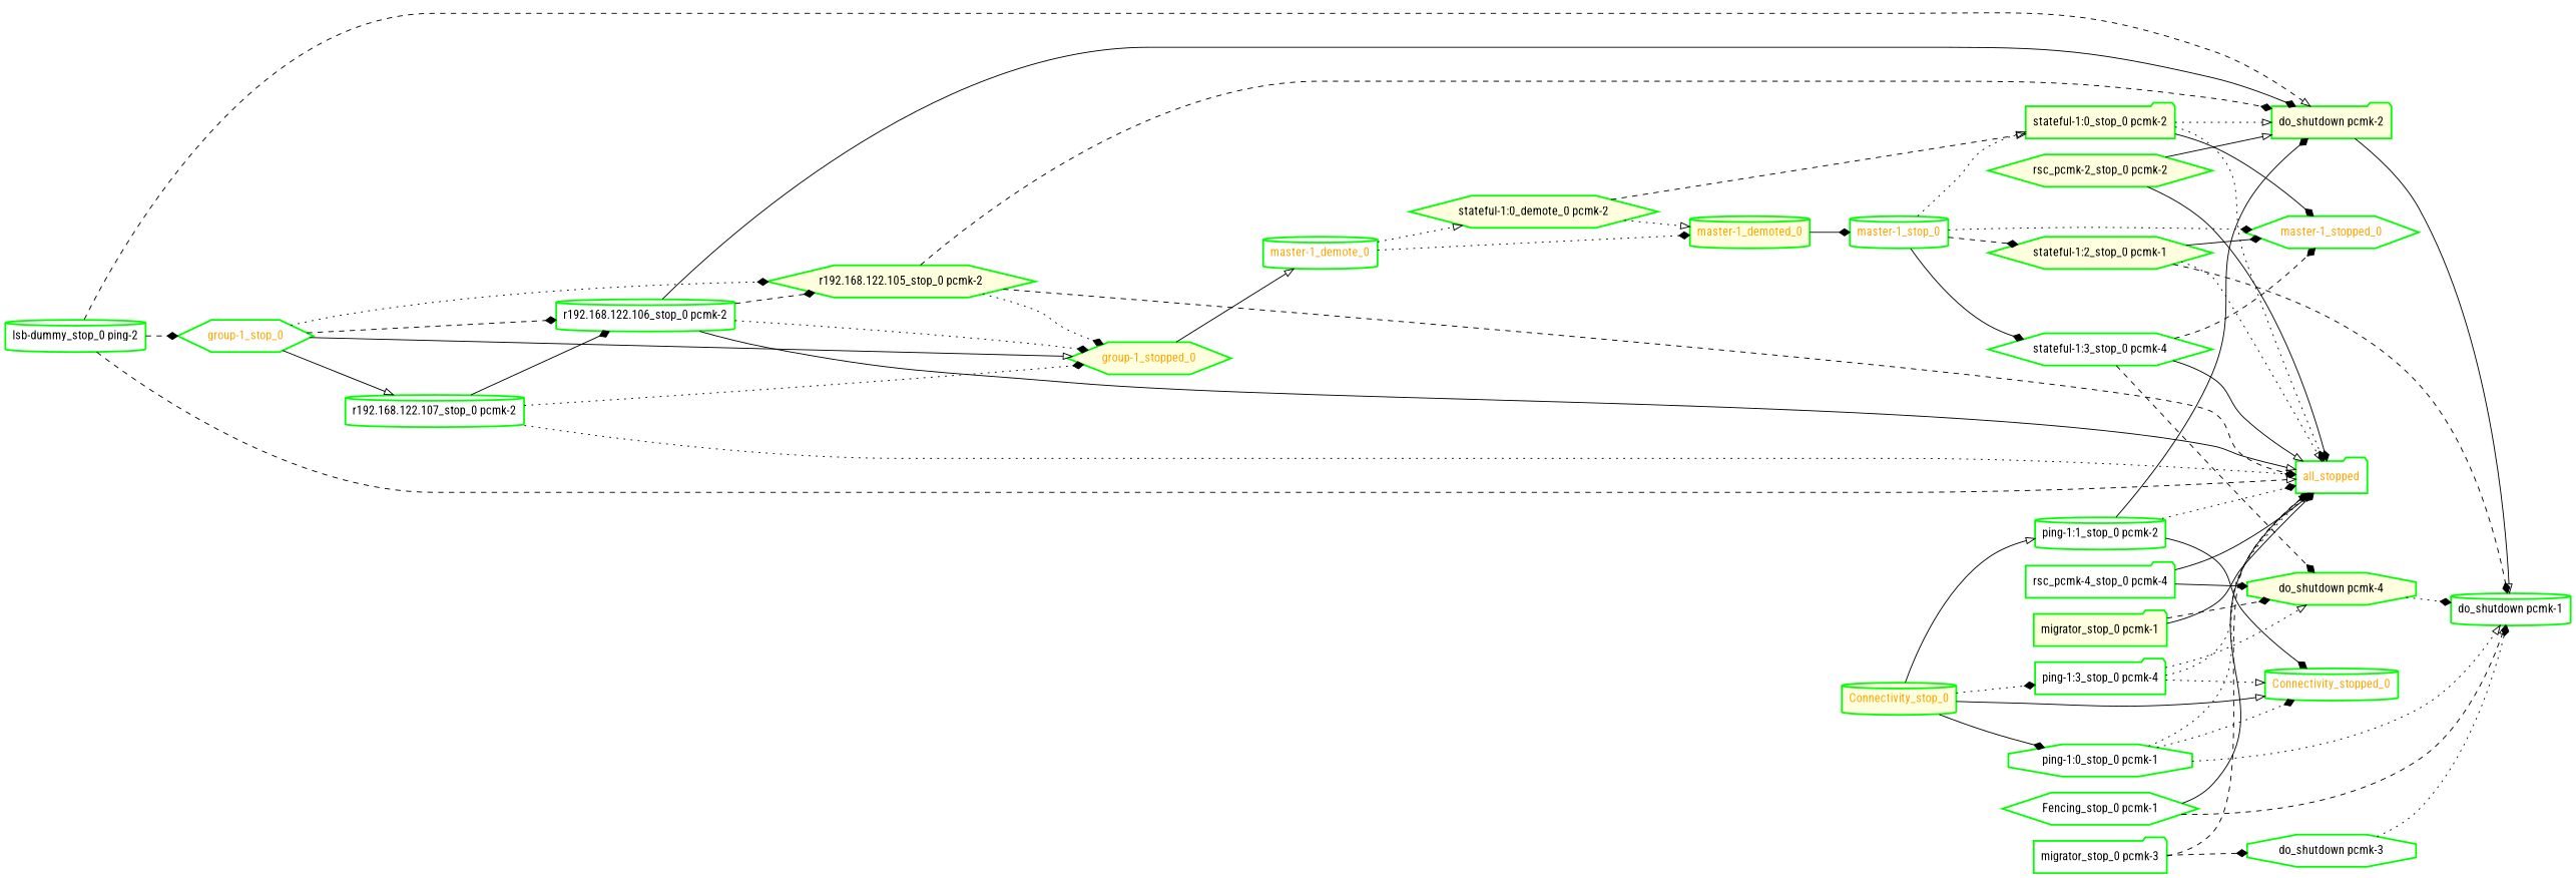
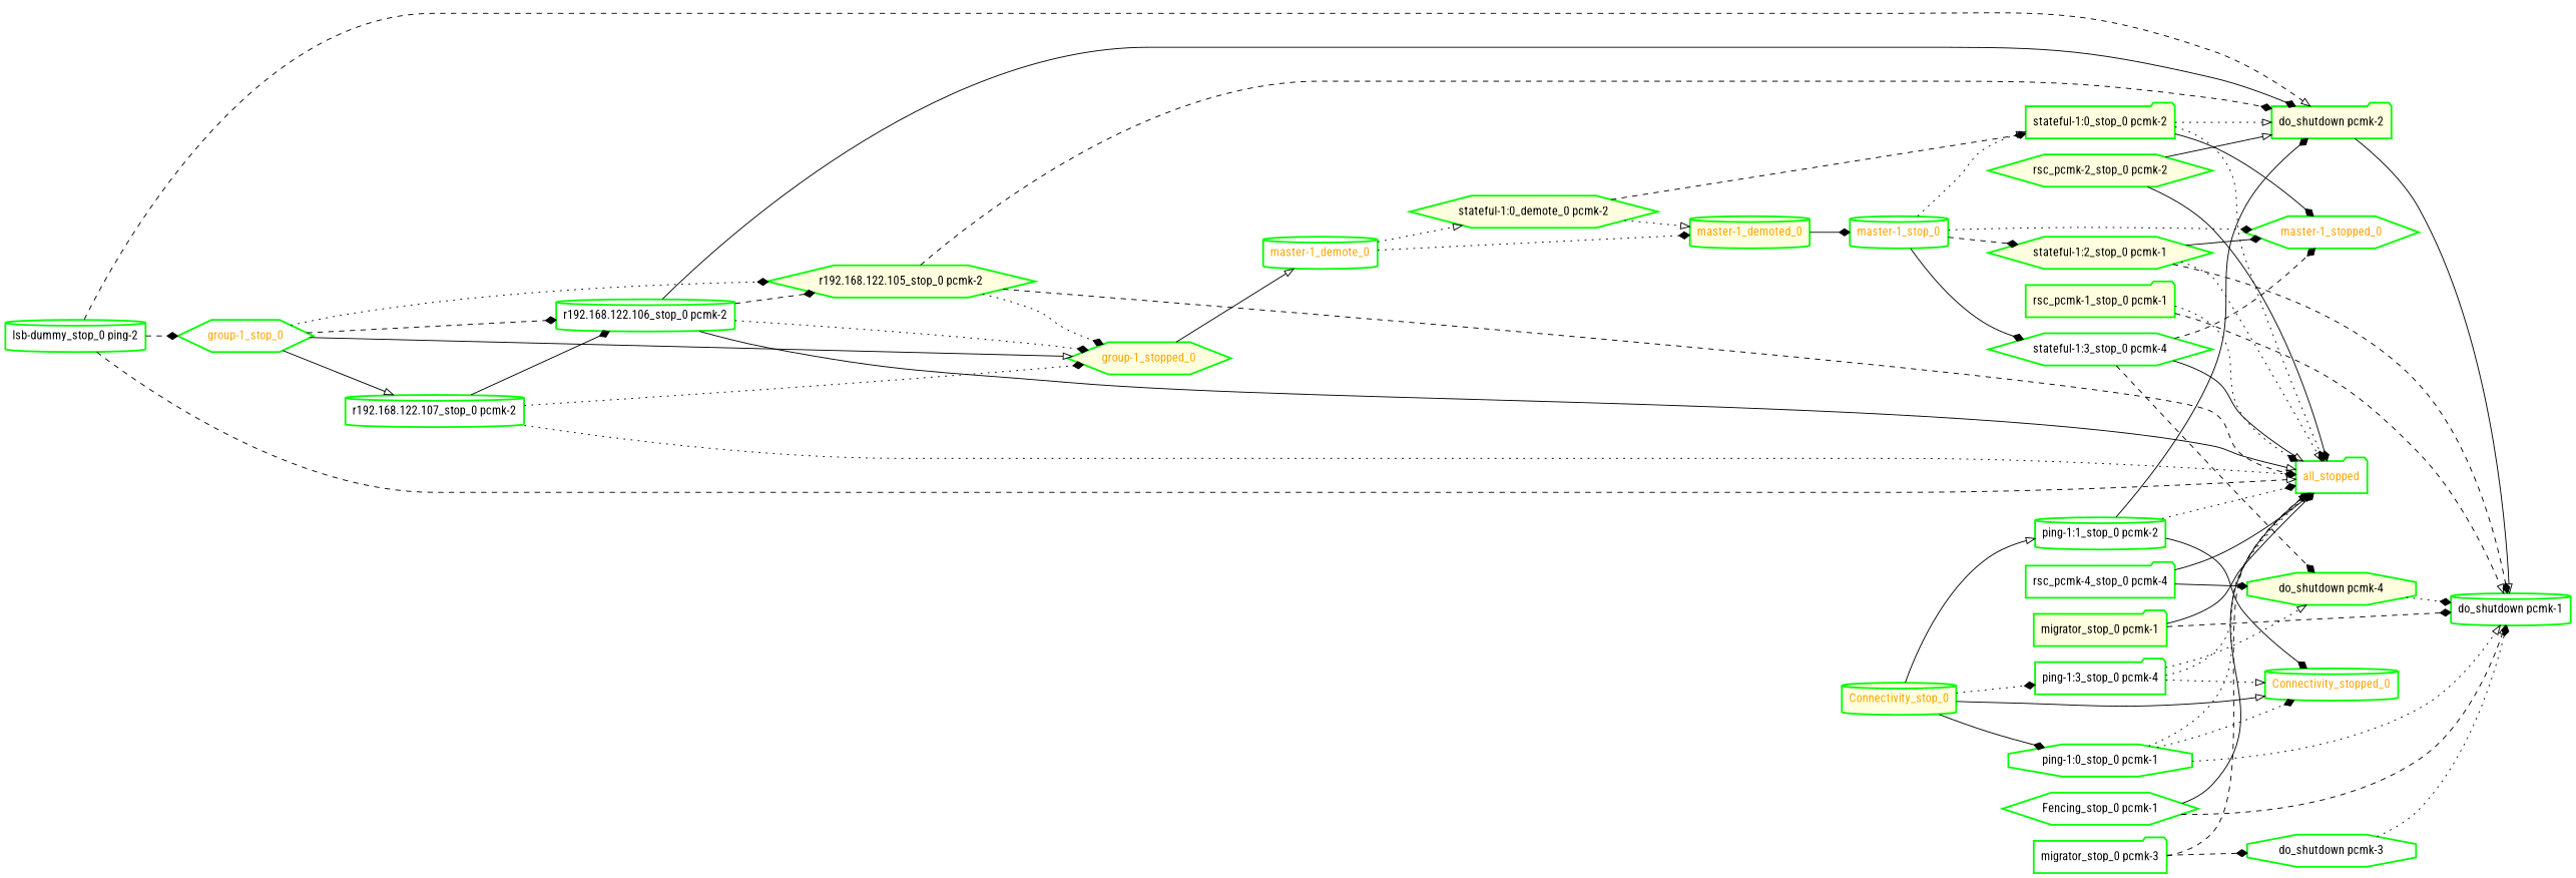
  digraph {
    fontname="Roboto Condensed"
    rankdir=LR
    node [color=green fillcolor=white fontcolor=black fontname="Roboto Condensed" shape=cylinder style="bold,filled"]
    edge [arrowhead=diamond fontname="Roboto Condensed" style=dotted]
    Connectivity_stop_0 [fillcolor=lightyellow fontcolor=orange]
    Connectivity_stopped_0 [fontcolor=orange]
    "ping-1:0_stop_0 pcmk-1" [shape=octagon]
    "ping-1:1_stop_0 pcmk-2"
    "ping-1:3_stop_0 pcmk-4" [shape=folder]
    all_stopped [fontcolor=orange shape=folder]
    "do_shutdown pcmk-1"
    "do_shutdown pcmk-2" [fillcolor=lightyellow shape=folder]
    "do_shutdown pcmk-4" [fillcolor=lightyellow shape=octagon]
    "Fencing_stop_0 pcmk-1" [shape=hexagon]
    "do_shutdown pcmk-3" [shape=octagon]
    "group-1_stop_0" [fontcolor=orange shape=hexagon]
    "group-1_stopped_0" [fillcolor=lightyellow fontcolor=orange shape=hexagon]
    "r192.168.122.105_stop_0 pcmk-2" [fillcolor=lightyellow shape=hexagon]
    "r192.168.122.106_stop_0 pcmk-2"
    "r192.168.122.107_stop_0 pcmk-2"
    "master-1_demote_0" [fontcolor=orange]
    "master-1_demoted_0" [fillcolor=lightyellow fontcolor=orange]
    "stateful-1:0_demote_0 pcmk-2" [fillcolor=lightyellow shape=hexagon]
    "master-1_stop_0" [fontcolor=orange]
    "stateful-1:0_stop_0 pcmk-2" [fillcolor=lightyellow shape=folder]
    n22 [label="lsb-dummy_stop_0 ping-2"]
    "master-1_stopped_0" [fontcolor=orange shape=hexagon]
    "stateful-1:2_stop_0 pcmk-1" [fillcolor=lightyellow shape=hexagon]
    "stateful-1:3_stop_0 pcmk-4" [shape=hexagon]
    "migrator_stop_0 pcmk-1" [fillcolor=lightyellow shape=folder]
    "migrator_stop_0 pcmk-3" [shape=folder]
+   "rsc_pcmk-1_stop_0 pcmk-1" [fillcolor=lightyellow shape=folder]
    "rsc_pcmk-2_stop_0 pcmk-2" [fillcolor=lightyellow shape=hexagon]
    "rsc_pcmk-4_stop_0 pcmk-4" [shape=folder]
    Connectivity_stop_0 -> Connectivity_stopped_0 [arrowhead=onormal style=solid]
    Connectivity_stop_0 -> "ping-1:0_stop_0 pcmk-1" [style=solid]
    Connectivity_stop_0 -> "ping-1:1_stop_0 pcmk-2" [arrowhead=onormal style=solid]
    Connectivity_stop_0 -> "ping-1:3_stop_0 pcmk-4"
    "ping-1:0_stop_0 pcmk-1" -> Connectivity_stopped_0
    "ping-1:0_stop_0 pcmk-1" -> all_stopped [arrowhead=onormal]
    "ping-1:0_stop_0 pcmk-1" -> "do_shutdown pcmk-1" [arrowhead=onormal]
    "ping-1:1_stop_0 pcmk-2" -> Connectivity_stopped_0 [style=solid]
    "ping-1:1_stop_0 pcmk-2" -> all_stopped
    "ping-1:1_stop_0 pcmk-2" -> "do_shutdown pcmk-2" [style=solid]
    "ping-1:3_stop_0 pcmk-4" -> Connectivity_stopped_0 [arrowhead=onormal]
    "ping-1:3_stop_0 pcmk-4" -> all_stopped
    "ping-1:3_stop_0 pcmk-4" -> "do_shutdown pcmk-4" [arrowhead=onormal]
    "do_shutdown pcmk-2" -> "do_shutdown pcmk-1" [arrowhead=onormal style=solid]
    "do_shutdown pcmk-4" -> "do_shutdown pcmk-1"
    "Fencing_stop_0 pcmk-1" -> all_stopped [style=solid]
    "Fencing_stop_0 pcmk-1" -> "do_shutdown pcmk-1" [arrowhead=onormal style=dashed]
    "do_shutdown pcmk-3" -> "do_shutdown pcmk-1"
    "group-1_stop_0" -> "group-1_stopped_0" [arrowhead=onormal style=solid]
    "group-1_stop_0" -> "r192.168.122.105_stop_0 pcmk-2"
    "group-1_stop_0" -> "r192.168.122.106_stop_0 pcmk-2" [style=dashed]
    "group-1_stop_0" -> "r192.168.122.107_stop_0 pcmk-2" [arrowhead=onormal style=solid]
    "group-1_stopped_0" -> "master-1_demote_0" [arrowhead=onormal style=solid]
    "r192.168.122.105_stop_0 pcmk-2" -> all_stopped [arrowhead=onormal style=dashed]
    "r192.168.122.105_stop_0 pcmk-2" -> "do_shutdown pcmk-2" [style=dashed]
    "r192.168.122.105_stop_0 pcmk-2" -> "group-1_stopped_0"
    "r192.168.122.106_stop_0 pcmk-2" -> all_stopped [arrowhead=onormal style=solid]
    "r192.168.122.106_stop_0 pcmk-2" -> "do_shutdown pcmk-2" [style=solid]
    "r192.168.122.106_stop_0 pcmk-2" -> "group-1_stopped_0"
    "r192.168.122.106_stop_0 pcmk-2" -> "r192.168.122.105_stop_0 pcmk-2" [style=dashed]
    "r192.168.122.107_stop_0 pcmk-2" -> all_stopped
    "r192.168.122.107_stop_0 pcmk-2" -> "group-1_stopped_0"
    "r192.168.122.107_stop_0 pcmk-2" -> "r192.168.122.106_stop_0 pcmk-2" [style=solid]
    "master-1_demote_0" -> "master-1_demoted_0"
    "master-1_demote_0" -> "stateful-1:0_demote_0 pcmk-2" [arrowhead=onormal]
    "master-1_demoted_0" -> "master-1_stop_0" [style=solid]
    "stateful-1:0_demote_0 pcmk-2" -> "master-1_demoted_0" [arrowhead=onormal]
-   "stateful-1:0_demote_0 pcmk-2" -> "stateful-1:0_stop_0 pcmk-2" [arrowhead=onormal style=dashed]
+   "stateful-1:0_demote_0 pcmk-2" -> "stateful-1:0_stop_0 pcmk-2" [style=dashed]
    "master-1_stop_0" -> "stateful-1:0_stop_0 pcmk-2" [arrowhead=onormal]
    "master-1_stop_0" -> "master-1_stopped_0"
    "master-1_stop_0" -> "stateful-1:2_stop_0 pcmk-1" [style=dashed]
    "master-1_stop_0" -> "stateful-1:3_stop_0 pcmk-4" [style=solid]
    "stateful-1:0_stop_0 pcmk-2" -> all_stopped
    "stateful-1:0_stop_0 pcmk-2" -> "do_shutdown pcmk-2" [arrowhead=onormal]
    "stateful-1:0_stop_0 pcmk-2" -> "master-1_stopped_0" [style=solid]
    n22 -> all_stopped [arrowhead=onormal style=dashed]
    n22 -> "do_shutdown pcmk-2" [arrowhead=onormal style=dashed]
    n22 -> "group-1_stop_0" [style=dashed]
    "stateful-1:2_stop_0 pcmk-1" -> all_stopped [arrowhead=onormal]
    "stateful-1:2_stop_0 pcmk-1" -> "do_shutdown pcmk-1" [style=dashed]
    "stateful-1:2_stop_0 pcmk-1" -> "master-1_stopped_0" [style=solid]
    "stateful-1:3_stop_0 pcmk-4" -> all_stopped [arrowhead=onormal style=solid]
    "stateful-1:3_stop_0 pcmk-4" -> "do_shutdown pcmk-4" [style=dashed]
    "stateful-1:3_stop_0 pcmk-4" -> "master-1_stopped_0" [style=dashed]
    "migrator_stop_0 pcmk-1" -> all_stopped [style=solid]
-   "migrator_stop_0 pcmk-1" -> "do_shutdown pcmk-4" [style=dashed]
+   "migrator_stop_0 pcmk-1" -> "do_shutdown pcmk-1" [style=dashed]
    "migrator_stop_0 pcmk-3" -> all_stopped [arrowhead=onormal style=dashed]
    "migrator_stop_0 pcmk-3" -> "do_shutdown pcmk-3" [style=dashed]
+   "rsc_pcmk-1_stop_0 pcmk-1" -> all_stopped
+   "rsc_pcmk-1_stop_0 pcmk-1" -> "do_shutdown pcmk-1" [arrowhead=onormal style=dashed]
    "rsc_pcmk-2_stop_0 pcmk-2" -> all_stopped [style=solid]
    "rsc_pcmk-2_stop_0 pcmk-2" -> "do_shutdown pcmk-2" [arrowhead=onormal style=solid]
    "rsc_pcmk-4_stop_0 pcmk-4" -> all_stopped [arrowhead=onormal style=solid]
    "rsc_pcmk-4_stop_0 pcmk-4" -> "do_shutdown pcmk-4" [style=solid]
  }
